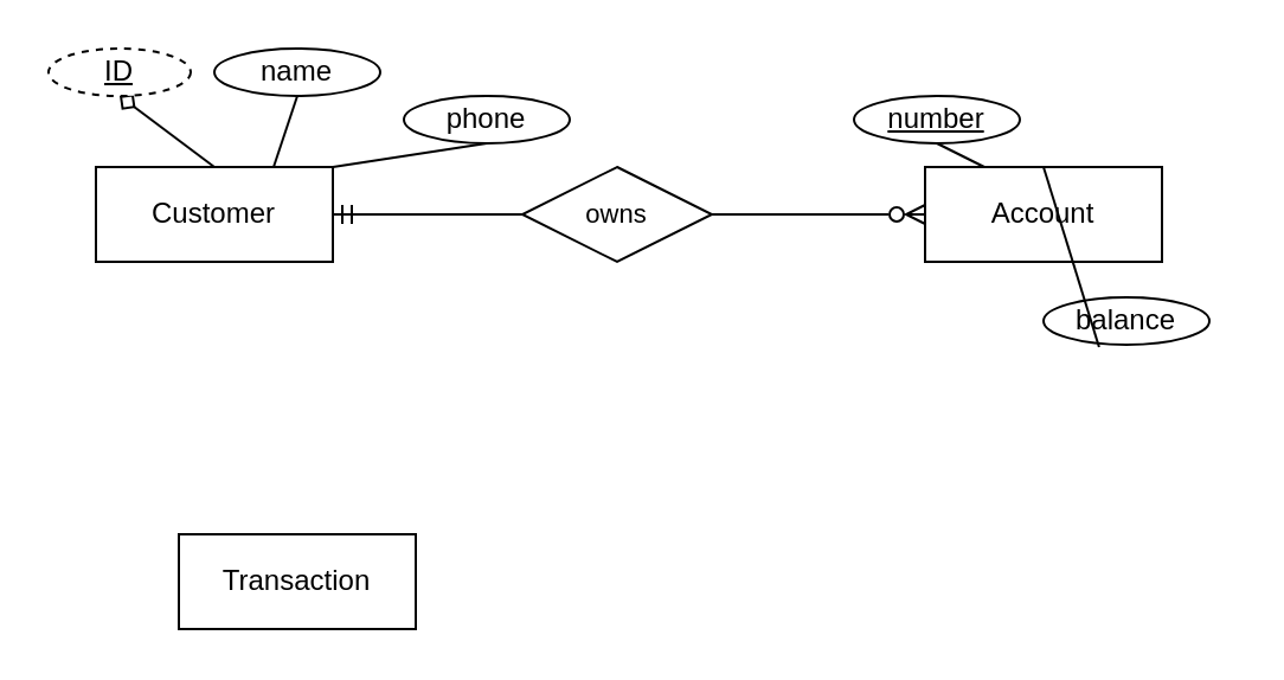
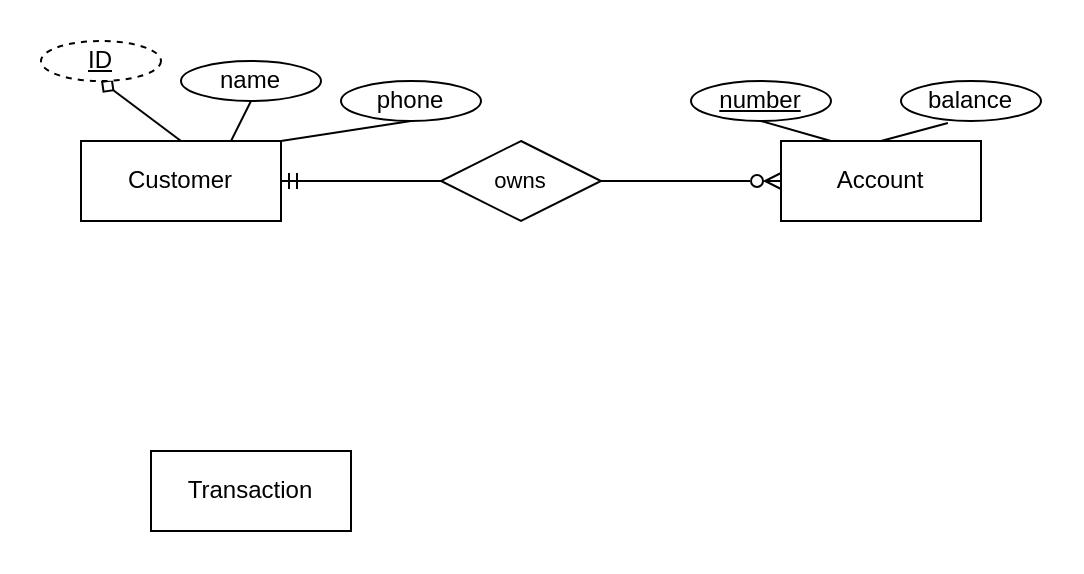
  <mxCell id="0" />
  <mxCell id="1" parent="0" />
  <mxCell id="2" style="rounded=0;orthogonalLoop=1;jettySize=auto;html=1;exitX=0.5;exitY=0;exitDx=0;exitDy=0;entryX=0.5;entryY=1;entryDx=0;entryDy=0;endArrow=diamond;endFill=0;" edge="1" parent="1" source="6" target="10"><mxGeometry relative="1" as="geometry" /></mxCell>
  <mxCell id="3" style="edgeStyle=none;shape=connector;rounded=0;orthogonalLoop=1;jettySize=auto;html=1;exitX=0.75;exitY=0;exitDx=0;exitDy=0;entryX=0.5;entryY=1;entryDx=0;entryDy=0;strokeColor=default;align=center;verticalAlign=middle;fontFamily=Helvetica;fontSize=11;fontColor=default;labelBackgroundColor=default;endArrow=none;endFill=0;" edge="1" parent="1" source="6" target="11"><mxGeometry relative="1" as="geometry" /></mxCell>
  <mxCell id="4" style="edgeStyle=none;shape=connector;rounded=0;orthogonalLoop=1;jettySize=auto;html=1;exitX=1;exitY=0;exitDx=0;exitDy=0;entryX=0.5;entryY=1;entryDx=0;entryDy=0;strokeColor=default;align=center;verticalAlign=middle;fontFamily=Helvetica;fontSize=11;fontColor=default;labelBackgroundColor=default;endArrow=none;endFill=0;" edge="1" parent="1" source="6" target="12"><mxGeometry relative="1" as="geometry" /></mxCell>
  <mxCell id="5" style="edgeStyle=none;shape=connector;rounded=0;orthogonalLoop=1;jettySize=auto;html=1;exitX=1;exitY=0.5;exitDx=0;exitDy=0;entryX=0;entryY=0.5;entryDx=0;entryDy=0;strokeColor=default;align=center;verticalAlign=middle;fontFamily=Helvetica;fontSize=11;fontColor=default;labelBackgroundColor=default;endArrow=none;endFill=0;startArrow=ERmandOne;startFill=0;" edge="1" parent="1" source="6" target="17"><mxGeometry relative="1" as="geometry" /></mxCell>
  <mxCell id="6" value="Customer" style="whiteSpace=wrap;html=1;align=center;" vertex="1" parent="1"><mxGeometry x="40" y="70" width="100" height="40" as="geometry" /></mxCell>
  <mxCell id="7" style="edgeStyle=none;shape=connector;rounded=0;orthogonalLoop=1;jettySize=auto;html=1;exitX=0.25;exitY=0;exitDx=0;exitDy=0;entryX=0.5;entryY=1;entryDx=0;entryDy=0;strokeColor=default;align=center;verticalAlign=middle;fontFamily=Helvetica;fontSize=11;fontColor=default;labelBackgroundColor=default;endArrow=none;endFill=0;" edge="1" parent="1" source="8" target="13"><mxGeometry relative="1" as="geometry" /></mxCell>
  <mxCell id="8" value="Account" style="whiteSpace=wrap;html=1;align=center;" vertex="1" parent="1"><mxGeometry x="390" y="70" width="100" height="40" as="geometry" /></mxCell>
  <mxCell id="9" value="Transaction" style="whiteSpace=wrap;html=1;align=center;" vertex="1" parent="1"><mxGeometry x="75" y="225" width="100" height="40" as="geometry" /></mxCell>
  <mxCell id="10" value="ID" style="ellipse;whiteSpace=wrap;html=1;align=center;fontStyle=4;dashed=1;" vertex="1" parent="1"><mxGeometry x="20" y="20" width="60" height="20" as="geometry" /></mxCell>
- <mxCell id="11" value="name" style="ellipse;whiteSpace=wrap;html=1;align=center;" vertex="1" parent="1"><mxGeometry x="90" y="20" width="70" height="20" as="geometry" /></mxCell>
+ <mxCell id="11" value="name" style="ellipse;whiteSpace=wrap;html=1;align=center;" vertex="1" parent="1"><mxGeometry x="90" y="30" width="70" height="20" as="geometry" /></mxCell>
  <mxCell id="12" value="phone" style="ellipse;whiteSpace=wrap;html=1;align=center;" vertex="1" parent="1"><mxGeometry x="170" y="40" width="70" height="20" as="geometry" /></mxCell>
- <mxCell id="13" value="number" style="ellipse;whiteSpace=wrap;html=1;align=center;fontStyle=4" vertex="1" parent="1"><mxGeometry x="360" y="40" width="70" height="20" as="geometry" /></mxCell>
- <mxCell id="14" value="balance" style="ellipse;whiteSpace=wrap;html=1;align=center;" vertex="1" parent="1"><mxGeometry x="440" y="125" width="70" height="20" as="geometry" /></mxCell>
+ <mxCell id="13" value="number" style="ellipse;whiteSpace=wrap;html=1;align=center;fontStyle=4" vertex="1" parent="1"><mxGeometry x="345" y="40" width="70" height="20" as="geometry" /></mxCell>
+ <mxCell id="14" value="balance" style="ellipse;whiteSpace=wrap;html=1;align=center;" vertex="1" parent="1"><mxGeometry x="450" y="40" width="70" height="20" as="geometry" /></mxCell>
  <mxCell id="15" style="edgeStyle=none;shape=connector;rounded=0;orthogonalLoop=1;jettySize=auto;html=1;exitX=0.5;exitY=0;exitDx=0;exitDy=0;entryX=0.335;entryY=1.048;entryDx=0;entryDy=0;entryPerimeter=0;strokeColor=default;align=center;verticalAlign=middle;fontFamily=Helvetica;fontSize=11;fontColor=default;labelBackgroundColor=default;endArrow=none;endFill=0;" edge="1" parent="1" source="8" target="14"><mxGeometry relative="1" as="geometry" /></mxCell>
  <mxCell id="16" style="edgeStyle=none;shape=connector;rounded=0;orthogonalLoop=1;jettySize=auto;html=1;exitX=1;exitY=0.5;exitDx=0;exitDy=0;strokeColor=default;align=center;verticalAlign=middle;fontFamily=Helvetica;fontSize=11;fontColor=default;labelBackgroundColor=default;endArrow=ERzeroToMany;endFill=0;" edge="1" parent="1" source="17" target="8"><mxGeometry relative="1" as="geometry" /></mxCell>
  <mxCell id="17" value="owns" style="shape=rhombus;perimeter=rhombusPerimeter;whiteSpace=wrap;html=1;align=center;fontFamily=Helvetica;fontSize=11;fontColor=default;labelBackgroundColor=default;" vertex="1" parent="1"><mxGeometry x="220" y="70" width="80" height="40" as="geometry" /></mxCell>
